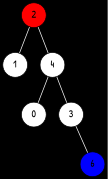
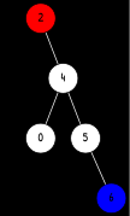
  graph {
    bgcolor=black
    fontname="Patrick Hand"
    node [fillcolor=white fontname="Patrick Hand" shape=circle style=filled]
    edge [color=white fontname="Patrick Hand"]
    2 [fillcolor=red]
-   1
    4
    n4 [label=0]
-   5 [label=3]
+   5
    NULL [style=invis fillcolor="" shape=""]
    6 [fillcolor=blue]
-   2 -- 1
    2 -- 4
    4 -- n4
    4 -- 5
    5 -- NULL [style=invis color=""]
    5 -- 6
  }
